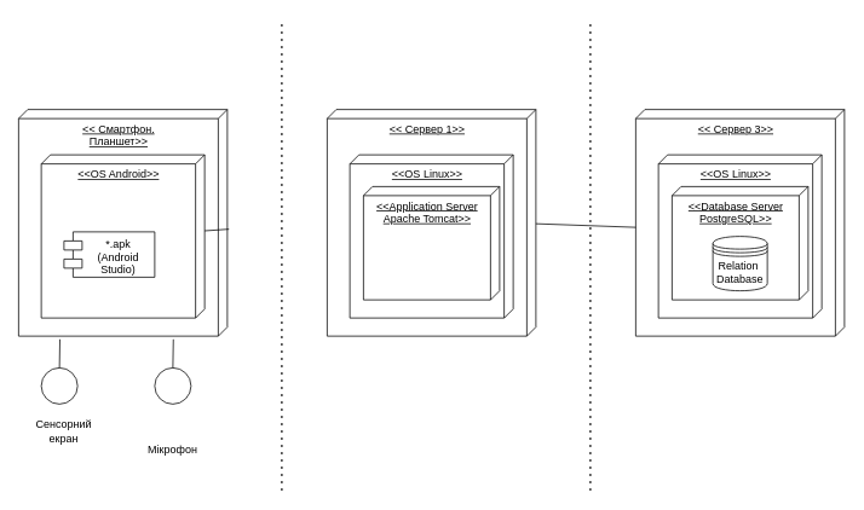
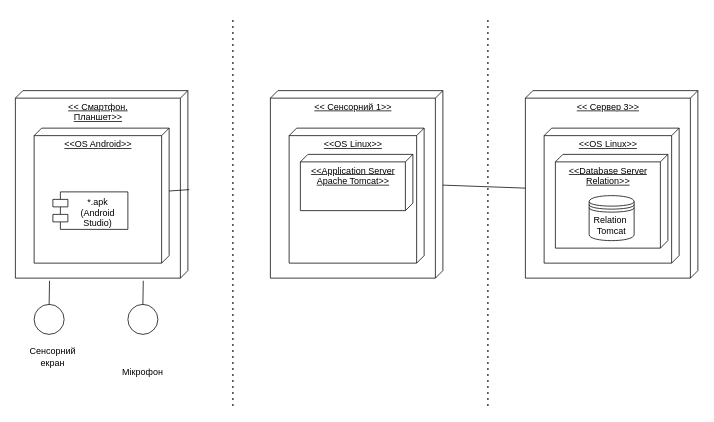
  <mxCell id="0" />
  <mxCell id="1" parent="0" />
  <mxCell id="2" value="&amp;lt;&amp;lt; Смартфон. &lt;br&gt;Планшет&amp;gt;&amp;gt;" style="verticalAlign=top;align=center;spacingTop=8;spacingLeft=2;spacingRight=12;shape=cube;size=10;direction=south;fontStyle=4;html=1;" parent="1" vertex="1"><mxGeometry x="20" y="120" width="230" height="250" as="geometry" /></mxCell>
  <mxCell id="3" value="&amp;lt;&amp;lt;ОS Android&amp;gt;&amp;gt;" style="verticalAlign=top;align=center;spacingTop=8;spacingLeft=2;spacingRight=12;shape=cube;size=10;direction=south;fontStyle=4;html=1;" parent="1" vertex="1"><mxGeometry x="45" y="170" width="180" height="180" as="geometry" /></mxCell>
  <mxCell id="4" value="*.apk&#10;(Android &#10;Studio)" style="shape=module;align=left;spacingLeft=20;align=center;verticalAlign=top;" parent="1" vertex="1"><mxGeometry x="70" y="255" width="100" height="50" as="geometry" /></mxCell>
  <mxCell id="5" value="" style="ellipse;whiteSpace=wrap;html=1;aspect=fixed;" parent="1" vertex="1"><mxGeometry x="45" y="405" width="40" height="40" as="geometry" /></mxCell>
  <mxCell id="6" value="Сенcорний екран" style="text;html=1;strokeColor=none;fillColor=none;align=center;verticalAlign=middle;whiteSpace=wrap;rounded=0;" parent="1" vertex="1"><mxGeometry x="40" y="460" width="60" height="30" as="geometry" /></mxCell>
  <mxCell id="7" value="" style="endArrow=none;html=1;rounded=0;exitX=1.014;exitY=0.802;exitDx=0;exitDy=0;exitPerimeter=0;entryX=0.5;entryY=0;entryDx=0;entryDy=0;" parent="1" source="2" target="5" edge="1"><mxGeometry width="50" height="50" relative="1" as="geometry"><mxPoint x="520" y="340" as="sourcePoint" /><mxPoint x="570" y="290" as="targetPoint" /></mxGeometry></mxCell>
  <mxCell id="8" value="" style="ellipse;whiteSpace=wrap;html=1;aspect=fixed;" parent="1" vertex="1"><mxGeometry x="170" y="405" width="40" height="40" as="geometry" /></mxCell>
  <mxCell id="9" value="" style="endArrow=none;html=1;rounded=0;exitX=1.014;exitY=0.802;exitDx=0;exitDy=0;exitPerimeter=0;entryX=0.5;entryY=0;entryDx=0;entryDy=0;" parent="1" target="8" edge="1"><mxGeometry width="50" height="50" relative="1" as="geometry"><mxPoint x="190.54" y="373.5" as="sourcePoint" /><mxPoint x="695" y="290" as="targetPoint" /></mxGeometry></mxCell>
  <mxCell id="10" value="Мікрофон" style="text;html=1;strokeColor=none;fillColor=none;align=center;verticalAlign=middle;whiteSpace=wrap;rounded=0;" parent="1" vertex="1"><mxGeometry x="160" y="480" width="60" height="30" as="geometry" /></mxCell>
- <mxCell id="11" value="&amp;lt;&amp;lt; Сервер 1&amp;gt;&amp;gt;" style="verticalAlign=top;align=center;spacingTop=8;spacingLeft=2;spacingRight=12;shape=cube;size=10;direction=south;fontStyle=4;html=1;" parent="1" vertex="1"><mxGeometry x="360" y="120" width="230" height="250" as="geometry" /></mxCell>
+ <mxCell id="11" value="&amp;lt;&amp;lt; Сенcорний 1&amp;gt;&amp;gt;" style="verticalAlign=top;align=center;spacingTop=8;spacingLeft=2;spacingRight=12;shape=cube;size=10;direction=south;fontStyle=4;html=1;" parent="1" vertex="1"><mxGeometry x="360" y="120" width="230" height="250" as="geometry" /></mxCell>
  <mxCell id="12" value="&amp;lt;&amp;lt;ОS Linux&amp;gt;&amp;gt;" style="verticalAlign=top;align=center;spacingTop=8;spacingLeft=2;spacingRight=12;shape=cube;size=10;direction=south;fontStyle=4;html=1;" parent="1" vertex="1"><mxGeometry x="385" y="170" width="180" height="180" as="geometry" /></mxCell>
- <mxCell id="13" value="&amp;lt;&amp;lt;Application Server &lt;br&gt;Apache Tomcat&amp;gt;&amp;gt;" style="verticalAlign=top;align=center;spacingTop=8;spacingLeft=2;spacingRight=12;shape=cube;size=10;direction=south;fontStyle=4;html=1;" parent="1" vertex="1"><mxGeometry x="400" y="205" width="150" height="125" as="geometry" /></mxCell>
+ <mxCell id="13" value="&amp;lt;&amp;lt;Application Server &lt;br&gt;Apache Tomcat&amp;gt;&amp;gt;" style="verticalAlign=top;align=center;spacingTop=8;spacingLeft=2;spacingRight=12;shape=cube;size=10;direction=south;fontStyle=4;html=1;" parent="1" vertex="1"><mxGeometry x="400" y="205" width="150" height="75" as="geometry" /></mxCell>
  <mxCell id="14" value="&amp;lt;&amp;lt; Сервер 3&amp;gt;&amp;gt;" style="verticalAlign=top;align=center;spacingTop=8;spacingLeft=2;spacingRight=12;shape=cube;size=10;direction=south;fontStyle=4;html=1;" parent="1" vertex="1"><mxGeometry x="700" y="120" width="230" height="250" as="geometry" /></mxCell>
  <mxCell id="15" value="&amp;lt;&amp;lt;ОS Linux&amp;gt;&amp;gt;" style="verticalAlign=top;align=center;spacingTop=8;spacingLeft=2;spacingRight=12;shape=cube;size=10;direction=south;fontStyle=4;html=1;" parent="1" vertex="1"><mxGeometry x="725" y="170" width="180" height="180" as="geometry" /></mxCell>
- <mxCell id="16" value="&amp;lt;&amp;lt;Database Server&lt;br&gt;PostgreSQL&amp;gt;&amp;gt;" style="verticalAlign=top;align=center;spacingTop=8;spacingLeft=2;spacingRight=12;shape=cube;size=10;direction=south;fontStyle=4;html=1;" parent="1" vertex="1"><mxGeometry x="740" y="205" width="150" height="125" as="geometry" /></mxCell>
+ <mxCell id="16" value="&amp;lt;&amp;lt;Database Server&lt;br&gt;Relation&amp;gt;&amp;gt;" style="verticalAlign=top;align=center;spacingTop=8;spacingLeft=2;spacingRight=12;shape=cube;size=10;direction=south;fontStyle=4;html=1;" parent="1" vertex="1"><mxGeometry x="740" y="205" width="150" height="125" as="geometry" /></mxCell>
  <mxCell id="17" value="" style="shape=datastore;whiteSpace=wrap;html=1;" parent="1" vertex="1"><mxGeometry x="785" y="260" width="60" height="60" as="geometry" /></mxCell>
- <mxCell id="18" value="Relation&amp;nbsp;&lt;br&gt;Database" style="text;html=1;strokeColor=none;fillColor=none;align=center;verticalAlign=middle;whiteSpace=wrap;rounded=0;" parent="1" vertex="1"><mxGeometry x="785" y="285" width="60" height="30" as="geometry" /></mxCell>
+ <mxCell id="18" value="Relation&amp;nbsp;&lt;br&gt;Tomcat" style="text;html=1;strokeColor=none;fillColor=none;align=center;verticalAlign=middle;whiteSpace=wrap;rounded=0;" parent="1" vertex="1"><mxGeometry x="785" y="285" width="60" height="30" as="geometry" /></mxCell>
  <mxCell id="19" value="" style="endArrow=none;html=1;rounded=0;exitX=0.528;exitY=-0.008;exitDx=0;exitDy=0;exitPerimeter=0;" parent="1" source="2" target="3" edge="1"><mxGeometry width="50" height="50" relative="1" as="geometry"><mxPoint x="520" y="340" as="sourcePoint" /><mxPoint x="570" y="290" as="targetPoint" /></mxGeometry></mxCell>
  <mxCell id="20" value="" style="endArrow=none;html=1;rounded=0;exitX=0.528;exitY=-0.008;exitDx=0;exitDy=0;exitPerimeter=0;entryX=0;entryY=0;entryDx=130;entryDy=230;entryPerimeter=0;" parent="1" target="14" edge="1"><mxGeometry width="50" height="50" relative="1" as="geometry"><mxPoint x="590" y="246" as="sourcePoint" /><mxPoint x="698.16" y="244" as="targetPoint" /></mxGeometry></mxCell>
  <mxCell id="21" value="" style="endArrow=none;dashed=1;html=1;dashPattern=1 3;strokeWidth=2;rounded=0;" parent="1" edge="1"><mxGeometry width="50" height="50" relative="1" as="geometry"><mxPoint x="310" y="540" as="sourcePoint" /><mxPoint x="310" y="20" as="targetPoint" /></mxGeometry></mxCell>
  <mxCell id="22" value="" style="endArrow=none;dashed=1;html=1;dashPattern=1 3;strokeWidth=2;rounded=0;" parent="1" edge="1"><mxGeometry width="50" height="50" relative="1" as="geometry"><mxPoint x="650" y="540" as="sourcePoint" /><mxPoint x="650" y="20" as="targetPoint" /></mxGeometry></mxCell>
